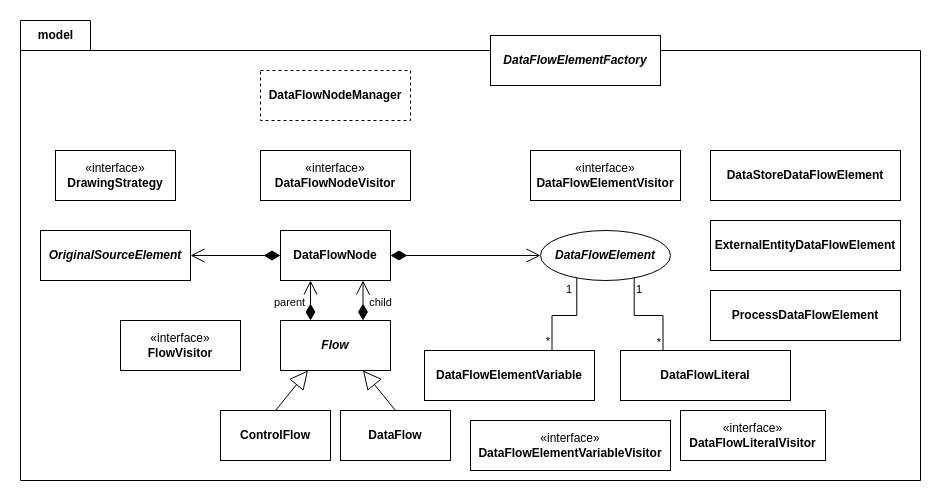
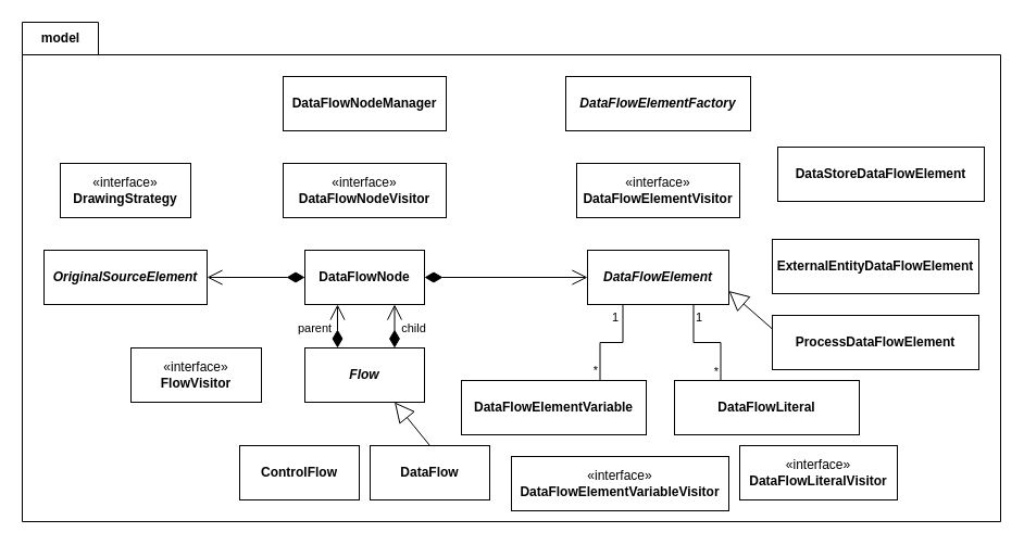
  <mxCell id="0" />
  <mxCell id="1" parent="0" />
  <mxCell id="2" value="" style="shape=folder;fontStyle=1;spacingTop=10;tabWidth=70;tabHeight=30;tabPosition=left;html=1;whiteSpace=wrap;" vertex="1" parent="1"><mxGeometry x="20" y="20" width="900" height="460" as="geometry" /></mxCell>
- <mxCell id="3" value="&lt;b&gt;DataFlowNodeManager&lt;/b&gt;" style="html=1;whiteSpace=wrap;dashed=1;" vertex="1" parent="1"><mxGeometry x="260" y="70" width="150" height="50" as="geometry" /></mxCell>
- <mxCell id="4" value="&lt;i&gt;&lt;b&gt;DataFlowElementFactory&lt;/b&gt;&lt;/i&gt;" style="html=1;whiteSpace=wrap;" vertex="1" parent="1"><mxGeometry x="490" y="35" width="170" height="50" as="geometry" /></mxCell>
+ <mxCell id="3" value="&lt;b&gt;DataFlowNodeManager&lt;/b&gt;" style="html=1;whiteSpace=wrap;" vertex="1" parent="1"><mxGeometry x="260" y="70" width="150" height="50" as="geometry" /></mxCell>
+ <mxCell id="4" value="&lt;i&gt;&lt;b&gt;DataFlowElementFactory&lt;/b&gt;&lt;/i&gt;" style="html=1;whiteSpace=wrap;" vertex="1" parent="1"><mxGeometry x="520" y="70" width="170" height="50" as="geometry" /></mxCell>
  <mxCell id="5" value="&lt;div&gt;«interface»&lt;/div&gt;&lt;div&gt;&lt;b&gt;DataFlowElementVariableVisitor&lt;/b&gt;&lt;/div&gt;" style="html=1;whiteSpace=wrap;" vertex="1" parent="1"><mxGeometry x="470" y="420" width="200" height="50" as="geometry" /></mxCell>
  <mxCell id="6" value="&lt;b&gt;DataFlowNode&lt;/b&gt;" style="html=1;whiteSpace=wrap;" vertex="1" parent="1"><mxGeometry x="280" y="230" width="110" height="50" as="geometry" /></mxCell>
- <mxCell id="7" value="&lt;i&gt;&lt;b&gt;DataFlowElement&lt;/b&gt;&lt;/i&gt;" style="ellipse;html=1;whiteSpace=wrap;" vertex="1" parent="1"><mxGeometry x="540" y="230" width="130" height="50" as="geometry" /></mxCell>
+ <mxCell id="7" value="&lt;i&gt;&lt;b&gt;DataFlowElement&lt;/b&gt;&lt;/i&gt;" style="html=1;whiteSpace=wrap;" vertex="1" parent="1"><mxGeometry x="540" y="230" width="130" height="50" as="geometry" /></mxCell>
  <mxCell id="8" value="&lt;b&gt;DataFlowElementVariable&lt;/b&gt;" style="html=1;whiteSpace=wrap;" vertex="1" parent="1"><mxGeometry x="424" y="350" width="170" height="50" as="geometry" /></mxCell>
  <mxCell id="9" value="&lt;b&gt;DataFlowLiteral&lt;/b&gt;" style="html=1;whiteSpace=wrap;" vertex="1" parent="1"><mxGeometry x="620" y="350" width="170" height="50" as="geometry" /></mxCell>
  <mxCell id="10" value="" style="endArrow=none;html=1;edgeStyle=orthogonalEdgeStyle;rounded=0;exitX=0.25;exitY=1;exitDx=0;exitDy=0;entryX=0.75;entryY=0;entryDx=0;entryDy=0;" edge="1" parent="1" source="7" target="8"><mxGeometry relative="1" as="geometry"><mxPoint x="510" y="390" as="sourcePoint" /><mxPoint x="670" y="390" as="targetPoint" /></mxGeometry></mxCell>
  <mxCell id="11" value="1" style="edgeLabel;resizable=0;html=1;align=left;verticalAlign=bottom;" connectable="0" vertex="1" parent="10"><mxGeometry x="-1" relative="1" as="geometry"><mxPoint x="-12" y="20" as="offset" /></mxGeometry></mxCell>
  <mxCell id="12" value="*" style="edgeLabel;resizable=0;html=1;align=right;verticalAlign=bottom;" connectable="0" vertex="1" parent="10"><mxGeometry x="1" relative="1" as="geometry"><mxPoint x="-2" y="-1" as="offset" /></mxGeometry></mxCell>
  <mxCell id="13" value="" style="endArrow=none;html=1;edgeStyle=orthogonalEdgeStyle;rounded=0;exitX=0.75;exitY=1;exitDx=0;exitDy=0;entryX=0.25;entryY=0;entryDx=0;entryDy=0;" edge="1" parent="1" source="7" target="9"><mxGeometry relative="1" as="geometry"><mxPoint x="680" y="253" as="sourcePoint" /><mxPoint x="730" y="213" as="targetPoint" /></mxGeometry></mxCell>
  <mxCell id="14" value="1" style="edgeLabel;resizable=0;html=1;align=left;verticalAlign=bottom;" connectable="0" vertex="1" parent="13"><mxGeometry x="-1" relative="1" as="geometry"><mxPoint y="20" as="offset" /></mxGeometry></mxCell>
  <mxCell id="15" value="*" style="edgeLabel;resizable=0;html=1;align=right;verticalAlign=bottom;" connectable="0" vertex="1" parent="13"><mxGeometry x="1" relative="1" as="geometry"><mxPoint x="-2" as="offset" /></mxGeometry></mxCell>
  <mxCell id="16" value="&lt;b&gt;ProcessDataFlowElement&lt;/b&gt;" style="html=1;whiteSpace=wrap;" vertex="1" parent="1"><mxGeometry x="710" y="290" width="190" height="50" as="geometry" /></mxCell>
  <mxCell id="17" value="&lt;b&gt;ExternalEntityDataFlowElement&lt;/b&gt;" style="html=1;whiteSpace=wrap;" vertex="1" parent="1"><mxGeometry x="710" y="220" width="190" height="50" as="geometry" /></mxCell>
- <mxCell id="18" value="&lt;b&gt;DataStoreDataFlowElement&lt;/b&gt;" style="html=1;whiteSpace=wrap;" vertex="1" parent="1"><mxGeometry x="710" y="150" width="190" height="50" as="geometry" /></mxCell>
+ <mxCell id="18" value="&lt;b&gt;DataStoreDataFlowElement&lt;/b&gt;" style="html=1;whiteSpace=wrap;" vertex="1" parent="1"><mxGeometry x="715" y="135" width="190" height="50" as="geometry" /></mxCell>
+ <mxCell id="19" value="" style="endArrow=block;endSize=16;endFill=0;html=1;rounded=0;exitX=0;exitY=0.25;exitDx=0;exitDy=0;entryX=1;entryY=0.75;entryDx=0;entryDy=0;" edge="1" parent="1" source="16" target="7"><mxGeometry width="160" relative="1" as="geometry"><mxPoint x="500" y="290" as="sourcePoint" /><mxPoint x="660" y="290" as="targetPoint" /></mxGeometry></mxCell>
  <mxCell id="20" value="&lt;i&gt;&lt;b&gt;Flow&lt;/b&gt;&lt;/i&gt;" style="html=1;whiteSpace=wrap;" vertex="1" parent="1"><mxGeometry x="280" y="320" width="110" height="50" as="geometry" /></mxCell>
  <mxCell id="21" value="" style="endArrow=open;html=1;endSize=12;startArrow=diamondThin;startSize=14;startFill=1;edgeStyle=orthogonalEdgeStyle;align=left;verticalAlign=bottom;rounded=0;exitX=0.75;exitY=0;exitDx=0;exitDy=0;entryX=0.75;entryY=1;entryDx=0;entryDy=0;" edge="1" parent="1" source="20" target="6"><mxGeometry x="-1" y="3" relative="1" as="geometry"><mxPoint x="530" y="290" as="sourcePoint" /><mxPoint x="690" y="290" as="targetPoint" /></mxGeometry></mxCell>
  <mxCell id="22" value="child" style="edgeLabel;html=1;align=center;verticalAlign=middle;resizable=0;points=[];" vertex="1" connectable="0" parent="21"><mxGeometry x="0.248" relative="1" as="geometry"><mxPoint x="17" y="6" as="offset" /></mxGeometry></mxCell>
  <mxCell id="23" value="" style="endArrow=open;html=1;endSize=12;startArrow=diamondThin;startSize=14;startFill=1;edgeStyle=orthogonalEdgeStyle;align=left;verticalAlign=bottom;rounded=0;exitX=0.75;exitY=0;exitDx=0;exitDy=0;entryX=0.75;entryY=1;entryDx=0;entryDy=0;" edge="1" parent="1"><mxGeometry x="-1" y="3" relative="1" as="geometry"><mxPoint x="310" y="320" as="sourcePoint" /><mxPoint x="310" y="280" as="targetPoint" /></mxGeometry></mxCell>
  <mxCell id="24" value="parent" style="edgeLabel;html=1;align=center;verticalAlign=middle;resizable=0;points=[];" vertex="1" connectable="0" parent="23"><mxGeometry x="0.214" y="2" relative="1" as="geometry"><mxPoint x="-20" y="5" as="offset" /></mxGeometry></mxCell>
  <mxCell id="25" value="" style="endArrow=open;html=1;endSize=12;startArrow=diamondThin;startSize=14;startFill=1;edgeStyle=orthogonalEdgeStyle;align=left;verticalAlign=bottom;rounded=0;exitX=1;exitY=0.5;exitDx=0;exitDy=0;entryX=0;entryY=0.5;entryDx=0;entryDy=0;" edge="1" parent="1" source="6" target="7"><mxGeometry x="-1" y="3" relative="1" as="geometry"><mxPoint x="310" y="280" as="sourcePoint" /><mxPoint x="470" y="280" as="targetPoint" /></mxGeometry></mxCell>
  <mxCell id="26" value="&lt;i&gt;&lt;b&gt;OriginalSourceElement&lt;/b&gt;&lt;/i&gt;" style="html=1;whiteSpace=wrap;" vertex="1" parent="1"><mxGeometry x="40" y="230" width="150" height="50" as="geometry" /></mxCell>
  <mxCell id="27" value="" style="endArrow=open;html=1;endSize=12;startArrow=diamondThin;startSize=14;startFill=1;edgeStyle=orthogonalEdgeStyle;align=left;verticalAlign=bottom;rounded=0;exitX=0;exitY=0.5;exitDx=0;exitDy=0;entryX=1;entryY=0.5;entryDx=0;entryDy=0;" edge="1" parent="1" source="6" target="26"><mxGeometry x="-1" y="3" relative="1" as="geometry"><mxPoint x="310" y="280" as="sourcePoint" /><mxPoint x="470" y="280" as="targetPoint" /></mxGeometry></mxCell>
  <mxCell id="28" value="&lt;b&gt;ControlFlow&lt;/b&gt;" style="html=1;whiteSpace=wrap;" vertex="1" parent="1"><mxGeometry x="220" y="410" width="110" height="50" as="geometry" /></mxCell>
  <mxCell id="29" value="&lt;b&gt;DataFlow&lt;/b&gt;" style="html=1;whiteSpace=wrap;" vertex="1" parent="1"><mxGeometry x="340" y="410" width="110" height="50" as="geometry" /></mxCell>
- <mxCell id="30" value="" style="endArrow=block;endSize=16;endFill=0;html=1;rounded=0;exitX=0.5;exitY=0;exitDx=0;exitDy=0;entryX=0.25;entryY=1;entryDx=0;entryDy=0;" edge="1" parent="1" source="28" target="20"><mxGeometry width="160" relative="1" as="geometry"><mxPoint x="440" y="350" as="sourcePoint" /><mxPoint x="600" y="350" as="targetPoint" /></mxGeometry></mxCell>
  <mxCell id="31" value="" style="endArrow=block;endSize=16;endFill=0;html=1;rounded=0;exitX=0.5;exitY=0;exitDx=0;exitDy=0;entryX=0.75;entryY=1;entryDx=0;entryDy=0;" edge="1" parent="1" source="29" target="20"><mxGeometry width="160" relative="1" as="geometry"><mxPoint x="285" y="420" as="sourcePoint" /><mxPoint x="318" y="380" as="targetPoint" /></mxGeometry></mxCell>
  <mxCell id="32" value="&lt;div&gt;«interface»&lt;/div&gt;&lt;div&gt;&lt;b&gt;FlowVisitor&lt;/b&gt;&lt;/div&gt;" style="html=1;whiteSpace=wrap;" vertex="1" parent="1"><mxGeometry x="120" y="320" width="120" height="50" as="geometry" /></mxCell>
  <mxCell id="33" value="&lt;div&gt;«interface»&lt;/div&gt;&lt;div&gt;&lt;b&gt;DataFlowElementVisitor&lt;/b&gt;&lt;/div&gt;" style="html=1;whiteSpace=wrap;" vertex="1" parent="1"><mxGeometry x="530" y="150" width="150" height="50" as="geometry" /></mxCell>
  <mxCell id="34" value="&lt;div&gt;«interface»&lt;/div&gt;&lt;div&gt;&lt;b&gt;DataFlowNodeVisitor&lt;/b&gt;&lt;/div&gt;" style="html=1;whiteSpace=wrap;" vertex="1" parent="1"><mxGeometry x="260" y="150" width="150" height="50" as="geometry" /></mxCell>
  <mxCell id="35" value="&lt;div&gt;«interface»&lt;/div&gt;&lt;div&gt;&lt;b&gt;DrawingStrategy&lt;/b&gt;&lt;/div&gt;" style="html=1;whiteSpace=wrap;" vertex="1" parent="1"><mxGeometry x="55" y="150" width="120" height="50" as="geometry" /></mxCell>
  <mxCell id="36" value="&lt;div&gt;«interface»&lt;/div&gt;&lt;div&gt;&lt;b&gt;DataFlowLiteralVisitor&lt;/b&gt;&lt;/div&gt;" style="html=1;whiteSpace=wrap;" vertex="1" parent="1"><mxGeometry x="680" y="410" width="145" height="50" as="geometry" /></mxCell>
  <mxCell id="37" value="model" style="text;align=center;fontStyle=1;verticalAlign=middle;spacingLeft=3;spacingRight=3;strokeColor=none;rotatable=0;points=[[0,0.5],[1,0.5]];portConstraint=eastwest;html=1;" vertex="1" parent="1"><mxGeometry x="20" y="20" width="70" height="30" as="geometry" /></mxCell>
